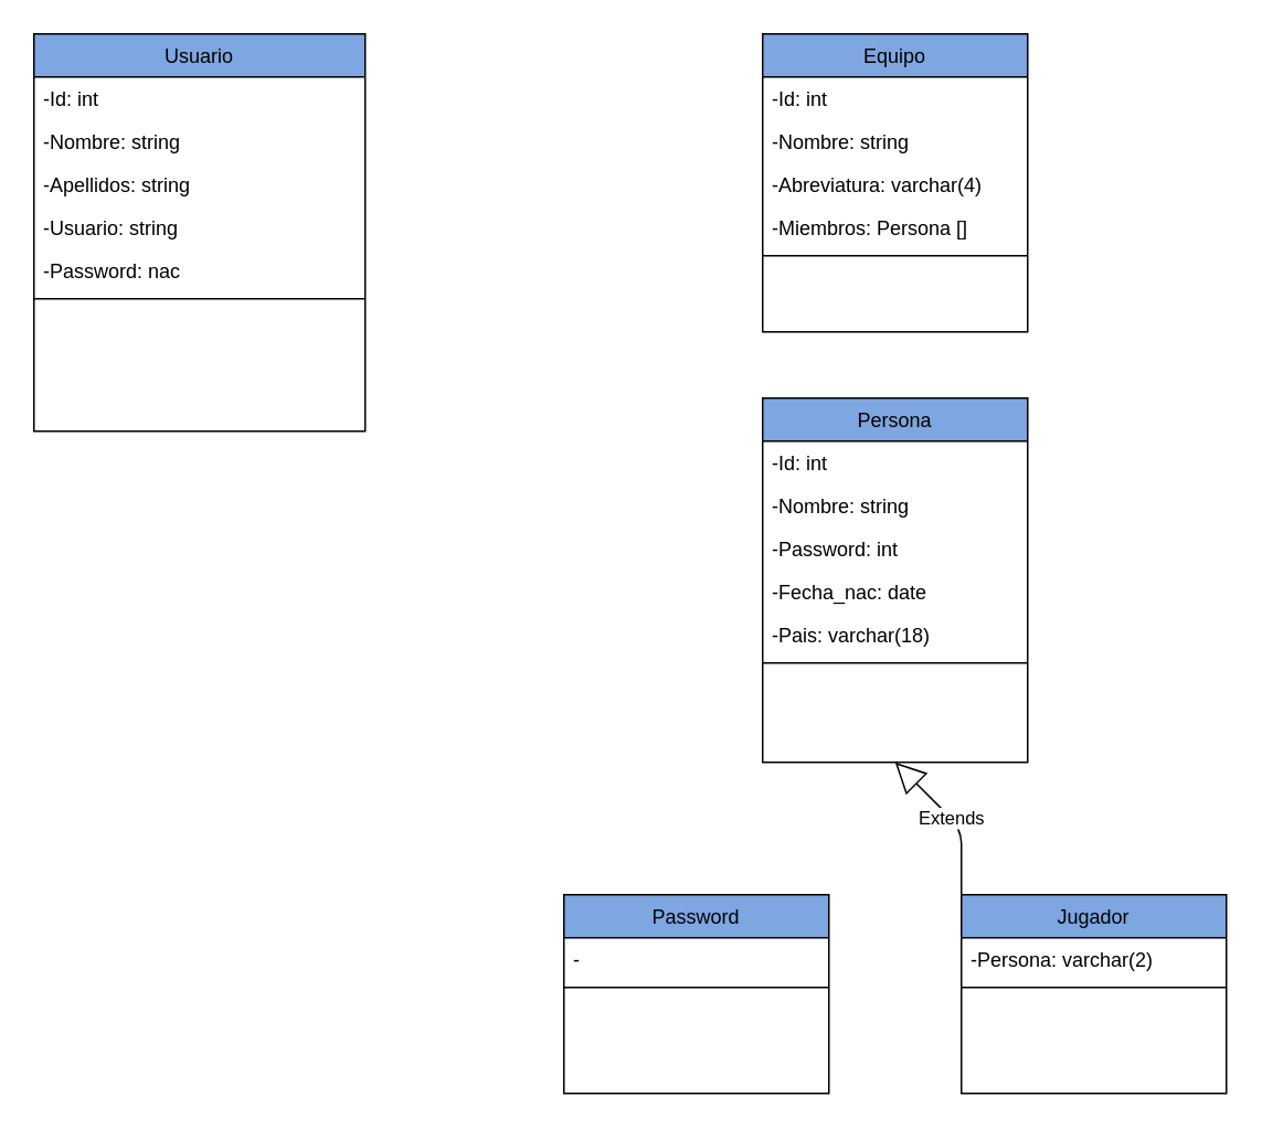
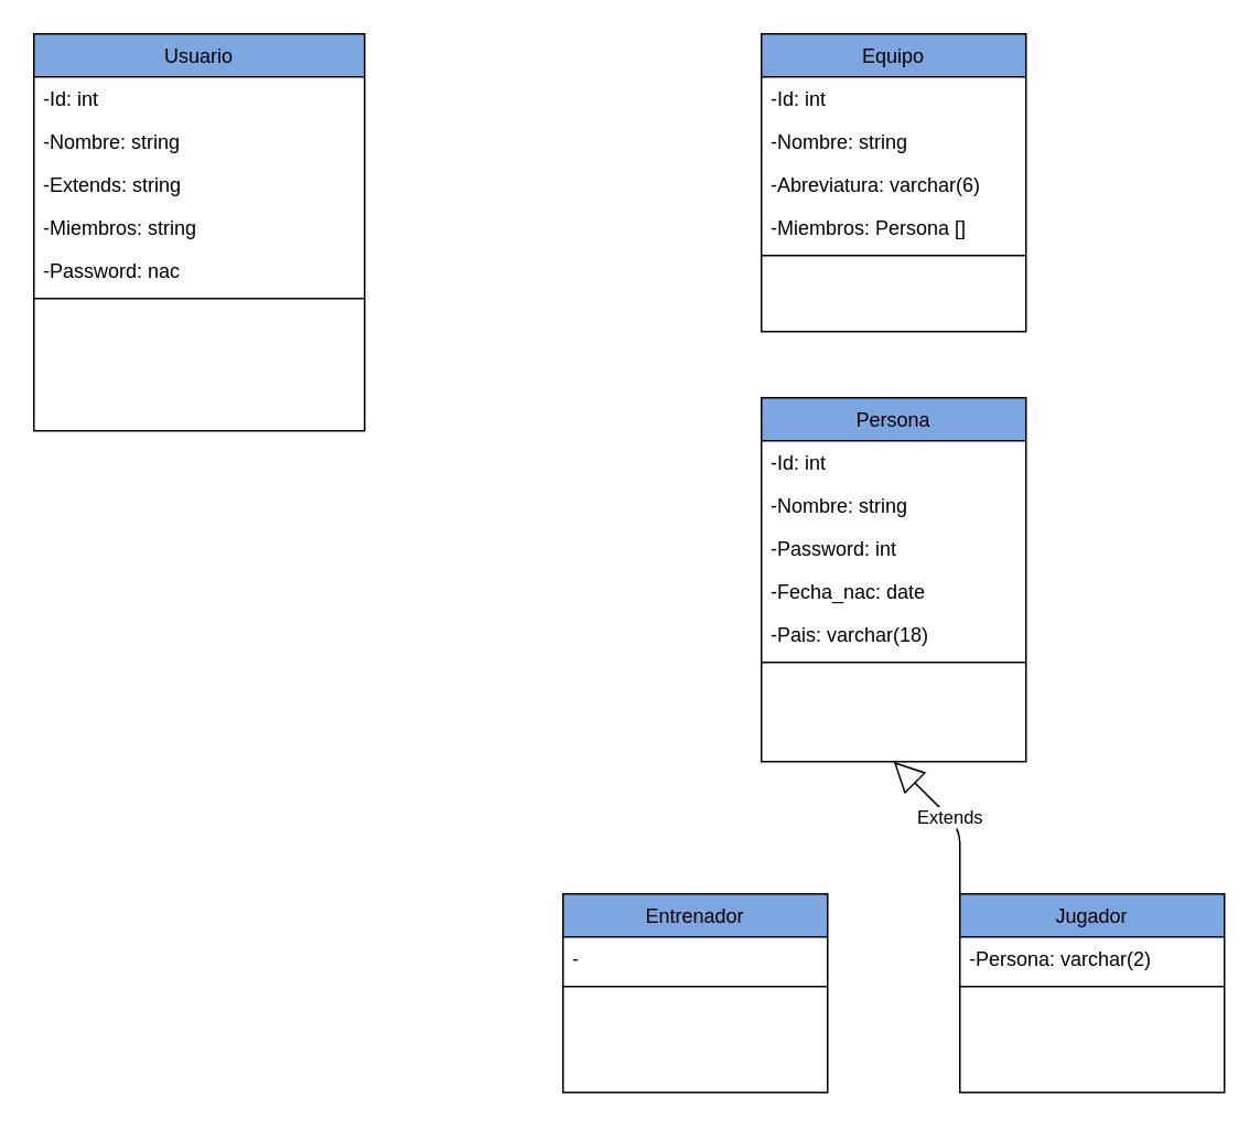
  <mxCell id="0" />
  <mxCell id="1" parent="0" />
  <mxCell id="2" value="Usuario" style="swimlane;fontStyle=0;align=center;verticalAlign=top;childLayout=stackLayout;horizontal=1;startSize=26;horizontalStack=0;resizeParent=1;resizeLast=0;collapsible=1;marginBottom=0;shadow=0;strokeWidth=1;rounded=0;fillColor=#7EA6E0;" vertex="1" parent="1"><mxGeometry x="20" y="20" width="200" height="240" as="geometry"><mxRectangle x="550" y="140" width="160" height="26" as="alternateBounds" /></mxGeometry></mxCell>
  <mxCell id="3" value="-Id: int" style="text;align=left;verticalAlign=top;spacingLeft=4;spacingRight=4;overflow=hidden;rotatable=0;points=[[0,0.5],[1,0.5]];portConstraint=eastwest;rounded=0;" vertex="1" parent="2"><mxGeometry y="26" width="200" height="26" as="geometry" /></mxCell>
  <mxCell id="4" value="-Nombre: string" style="text;align=left;verticalAlign=top;spacingLeft=4;spacingRight=4;overflow=hidden;rotatable=0;points=[[0,0.5],[1,0.5]];portConstraint=eastwest;shadow=0;html=0;rounded=0;" vertex="1" parent="2"><mxGeometry y="52" width="200" height="26" as="geometry" /></mxCell>
- <mxCell id="5" value="-Apellidos: string" style="text;align=left;verticalAlign=top;spacingLeft=4;spacingRight=4;overflow=hidden;rotatable=0;points=[[0,0.5],[1,0.5]];portConstraint=eastwest;shadow=0;html=0;rounded=0;" vertex="1" parent="2"><mxGeometry y="78" width="200" height="26" as="geometry" /></mxCell>
- <mxCell id="6" value="-Usuario: string" style="text;align=left;verticalAlign=top;spacingLeft=4;spacingRight=4;overflow=hidden;rotatable=0;points=[[0,0.5],[1,0.5]];portConstraint=eastwest;shadow=0;html=0;rounded=0;" vertex="1" parent="2"><mxGeometry y="104" width="200" height="26" as="geometry" /></mxCell>
+ <mxCell id="5" value="-Extends: string" style="text;align=left;verticalAlign=top;spacingLeft=4;spacingRight=4;overflow=hidden;rotatable=0;points=[[0,0.5],[1,0.5]];portConstraint=eastwest;shadow=0;html=0;rounded=0;" vertex="1" parent="2"><mxGeometry y="78" width="200" height="26" as="geometry" /></mxCell>
+ <mxCell id="6" value="-Miembros: string" style="text;align=left;verticalAlign=top;spacingLeft=4;spacingRight=4;overflow=hidden;rotatable=0;points=[[0,0.5],[1,0.5]];portConstraint=eastwest;shadow=0;html=0;rounded=0;" vertex="1" parent="2"><mxGeometry y="104" width="200" height="26" as="geometry" /></mxCell>
  <mxCell id="7" value="-Password: nac" style="text;align=left;verticalAlign=top;spacingLeft=4;spacingRight=4;overflow=hidden;rotatable=0;points=[[0,0.5],[1,0.5]];portConstraint=eastwest;shadow=0;html=0;rounded=0;" vertex="1" parent="2"><mxGeometry y="130" width="200" height="26" as="geometry" /></mxCell>
  <mxCell id="8" value="" style="line;html=1;strokeWidth=1;align=left;verticalAlign=middle;spacingTop=-1;spacingLeft=3;spacingRight=3;rotatable=0;labelPosition=right;points=[];portConstraint=eastwest;rounded=0;" vertex="1" parent="2"><mxGeometry y="156" width="200" height="8" as="geometry" /></mxCell>
  <mxCell id="9" value="Jugador" style="swimlane;fontStyle=0;align=center;verticalAlign=top;childLayout=stackLayout;horizontal=1;startSize=26;horizontalStack=0;resizeParent=1;resizeLast=0;collapsible=1;marginBottom=0;shadow=0;strokeWidth=1;rounded=0;fillColor=#7EA6E0;" vertex="1" parent="1"><mxGeometry x="580" y="540" width="160" height="120" as="geometry"><mxRectangle x="550" y="140" width="160" height="26" as="alternateBounds" /></mxGeometry></mxCell>
  <mxCell id="10" value="-Persona: varchar(2)" style="text;align=left;verticalAlign=top;spacingLeft=4;spacingRight=4;overflow=hidden;rotatable=0;points=[[0,0.5],[1,0.5]];portConstraint=eastwest;shadow=0;html=0;rounded=0;" vertex="1" parent="9"><mxGeometry y="26" width="160" height="26" as="geometry" /></mxCell>
  <mxCell id="11" value="" style="line;html=1;strokeWidth=1;align=left;verticalAlign=middle;spacingTop=-1;spacingLeft=3;spacingRight=3;rotatable=0;labelPosition=right;points=[];portConstraint=eastwest;rounded=0;" vertex="1" parent="9"><mxGeometry y="52" width="160" height="8" as="geometry" /></mxCell>
  <mxCell id="12" value="Equipo" style="swimlane;fontStyle=0;align=center;verticalAlign=top;childLayout=stackLayout;horizontal=1;startSize=26;horizontalStack=0;resizeParent=1;resizeLast=0;collapsible=1;marginBottom=0;shadow=0;strokeWidth=1;rounded=0;fillColor=#7EA6E0;" vertex="1" parent="1"><mxGeometry x="460" y="20" width="160" height="180" as="geometry"><mxRectangle x="550" y="140" width="160" height="26" as="alternateBounds" /></mxGeometry></mxCell>
  <mxCell id="13" value="-Id: int" style="text;align=left;verticalAlign=top;spacingLeft=4;spacingRight=4;overflow=hidden;rotatable=0;points=[[0,0.5],[1,0.5]];portConstraint=eastwest;rounded=0;" vertex="1" parent="12"><mxGeometry y="26" width="160" height="26" as="geometry" /></mxCell>
  <mxCell id="14" value="-Nombre: string" style="text;align=left;verticalAlign=top;spacingLeft=4;spacingRight=4;overflow=hidden;rotatable=0;points=[[0,0.5],[1,0.5]];portConstraint=eastwest;shadow=0;html=0;rounded=0;" vertex="1" parent="12"><mxGeometry y="52" width="160" height="26" as="geometry" /></mxCell>
- <mxCell id="15" value="-Abreviatura: varchar(4)" style="text;align=left;verticalAlign=top;spacingLeft=4;spacingRight=4;overflow=hidden;rotatable=0;points=[[0,0.5],[1,0.5]];portConstraint=eastwest;shadow=0;html=0;rounded=0;" vertex="1" parent="12"><mxGeometry y="78" width="160" height="26" as="geometry" /></mxCell>
+ <mxCell id="15" value="-Abreviatura: varchar(6)" style="text;align=left;verticalAlign=top;spacingLeft=4;spacingRight=4;overflow=hidden;rotatable=0;points=[[0,0.5],[1,0.5]];portConstraint=eastwest;shadow=0;html=0;rounded=0;" vertex="1" parent="12"><mxGeometry y="78" width="160" height="26" as="geometry" /></mxCell>
  <mxCell id="16" value="-Miembros: Persona []" style="text;align=left;verticalAlign=top;spacingLeft=4;spacingRight=4;overflow=hidden;rotatable=0;points=[[0,0.5],[1,0.5]];portConstraint=eastwest;shadow=0;html=0;rounded=0;" vertex="1" parent="12"><mxGeometry y="104" width="160" height="26" as="geometry" /></mxCell>
  <mxCell id="17" value="" style="line;html=1;strokeWidth=1;align=left;verticalAlign=middle;spacingTop=-1;spacingLeft=3;spacingRight=3;rotatable=0;labelPosition=right;points=[];portConstraint=eastwest;rounded=0;" vertex="1" parent="12"><mxGeometry y="130" width="160" height="8" as="geometry" /></mxCell>
- <mxCell id="18" value="Password" style="swimlane;fontStyle=0;align=center;verticalAlign=top;childLayout=stackLayout;horizontal=1;startSize=26;horizontalStack=0;resizeParent=1;resizeLast=0;collapsible=1;marginBottom=0;shadow=0;strokeWidth=1;rounded=0;fillColor=#7EA6E0;" vertex="1" parent="1"><mxGeometry x="340" y="540" width="160" height="120" as="geometry"><mxRectangle x="550" y="140" width="160" height="26" as="alternateBounds" /></mxGeometry></mxCell>
+ <mxCell id="18" value="Entrenador" style="swimlane;fontStyle=0;align=center;verticalAlign=top;childLayout=stackLayout;horizontal=1;startSize=26;horizontalStack=0;resizeParent=1;resizeLast=0;collapsible=1;marginBottom=0;shadow=0;strokeWidth=1;rounded=0;fillColor=#7EA6E0;" vertex="1" parent="1"><mxGeometry x="340" y="540" width="160" height="120" as="geometry"><mxRectangle x="550" y="140" width="160" height="26" as="alternateBounds" /></mxGeometry></mxCell>
  <mxCell id="19" value="-" style="text;align=left;verticalAlign=top;spacingLeft=4;spacingRight=4;overflow=hidden;rotatable=0;points=[[0,0.5],[1,0.5]];portConstraint=eastwest;shadow=0;html=0;rounded=0;" vertex="1" parent="18"><mxGeometry y="26" width="160" height="26" as="geometry" /></mxCell>
  <mxCell id="20" value="" style="line;html=1;strokeWidth=1;align=left;verticalAlign=middle;spacingTop=-1;spacingLeft=3;spacingRight=3;rotatable=0;labelPosition=right;points=[];portConstraint=eastwest;rounded=0;" vertex="1" parent="18"><mxGeometry y="52" width="160" height="8" as="geometry" /></mxCell>
  <mxCell id="21" value="Persona" style="swimlane;fontStyle=0;align=center;verticalAlign=top;childLayout=stackLayout;horizontal=1;startSize=26;horizontalStack=0;resizeParent=1;resizeLast=0;collapsible=1;marginBottom=0;shadow=0;strokeWidth=1;rounded=0;fillColor=#7EA6E0;" vertex="1" parent="1"><mxGeometry x="460" y="240" width="160" height="220" as="geometry"><mxRectangle x="550" y="140" width="160" height="26" as="alternateBounds" /></mxGeometry></mxCell>
  <mxCell id="22" value="-Id: int" style="text;align=left;verticalAlign=top;spacingLeft=4;spacingRight=4;overflow=hidden;rotatable=0;points=[[0,0.5],[1,0.5]];portConstraint=eastwest;rounded=0;" vertex="1" parent="21"><mxGeometry y="26" width="160" height="26" as="geometry" /></mxCell>
  <mxCell id="23" value="-Nombre: string" style="text;align=left;verticalAlign=top;spacingLeft=4;spacingRight=4;overflow=hidden;rotatable=0;points=[[0,0.5],[1,0.5]];portConstraint=eastwest;shadow=0;html=0;rounded=0;" vertex="1" parent="21"><mxGeometry y="52" width="160" height="26" as="geometry" /></mxCell>
  <mxCell id="24" value="-Password: int" style="text;align=left;verticalAlign=top;spacingLeft=4;spacingRight=4;overflow=hidden;rotatable=0;points=[[0,0.5],[1,0.5]];portConstraint=eastwest;rounded=0;" vertex="1" parent="21"><mxGeometry y="78" width="160" height="26" as="geometry" /></mxCell>
  <mxCell id="25" value="-Fecha_nac: date" style="text;align=left;verticalAlign=top;spacingLeft=4;spacingRight=4;overflow=hidden;rotatable=0;points=[[0,0.5],[1,0.5]];portConstraint=eastwest;rounded=0;" vertex="1" parent="21"><mxGeometry y="104" width="160" height="26" as="geometry" /></mxCell>
  <mxCell id="26" value="-Pais: varchar(18)" style="text;align=left;verticalAlign=top;spacingLeft=4;spacingRight=4;overflow=hidden;rotatable=0;points=[[0,0.5],[1,0.5]];portConstraint=eastwest;rounded=0;" vertex="1" parent="21"><mxGeometry y="130" width="160" height="26" as="geometry" /></mxCell>
  <mxCell id="27" value="" style="line;html=1;strokeWidth=1;align=left;verticalAlign=middle;spacingTop=-1;spacingLeft=3;spacingRight=3;rotatable=0;labelPosition=right;points=[];portConstraint=eastwest;rounded=0;" vertex="1" parent="21"><mxGeometry y="156" width="160" height="8" as="geometry" /></mxCell>
  <mxCell id="28" value="Extends" style="endArrow=block;endSize=16;endFill=0;html=1;rounded=1;sketch=0;curved=0;exitX=0;exitY=0;exitDx=0;exitDy=0;" edge="1" parent="1" source="9"><mxGeometry width="160" relative="1" as="geometry"><mxPoint x="350" y="550" as="sourcePoint" /><mxPoint x="540" y="460" as="targetPoint" /><Array as="points"><mxPoint x="580" y="500" /></Array></mxGeometry></mxCell>
